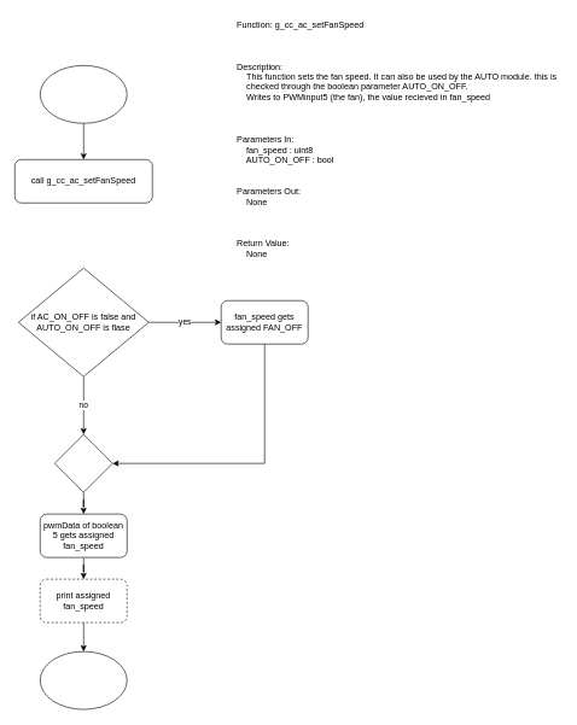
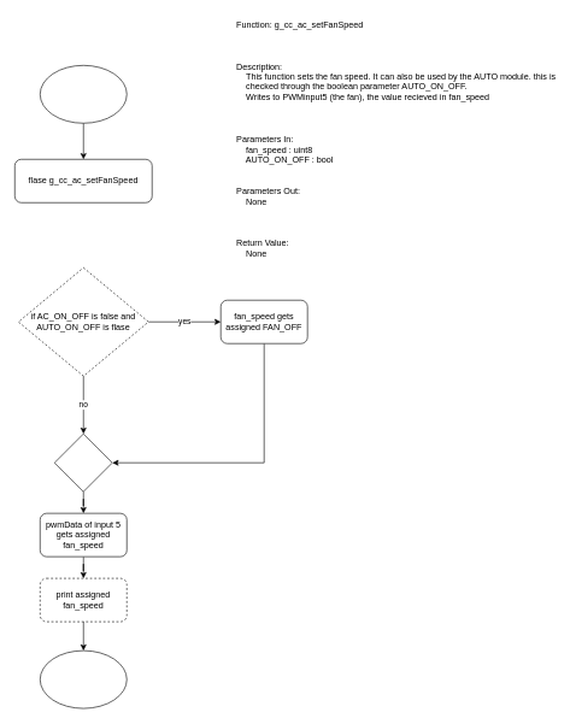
  <mxCell id="0" />
  <mxCell id="1" parent="0" />
  <mxCell id="2" value="Function: g_cc_ac_setFanSpeed&#10;&#10;&#10;&#10;Description:&#10;    This function sets the fan speed. It can also be used by the AUTO module. this is&#10;    checked through the boolean parameter AUTO_ON_OFF.&#10;    Writes to PWMinput5 (the fan), the value recieved in fan_speed&#10;&#10;&#10;&#10;Parameters In:&#10;    fan_speed : uint8&#10;    AUTO_ON_OFF : bool &#10;&#10;&#10;Parameters Out:&#10;    None&#10;&#10;&#10;&#10;Return Value:&#10;    None" style="text;whiteSpace=wrap;" vertex="1" parent="1"><mxGeometry x="325" y="20" width="450" height="360" as="geometry" /></mxCell>
  <mxCell id="3" style="edgeStyle=orthogonalEdgeStyle;rounded=0;orthogonalLoop=1;jettySize=auto;html=1;" edge="1" parent="1" source="4" target="5"><mxGeometry relative="1" as="geometry"><mxPoint x="115" y="230" as="targetPoint" /></mxGeometry></mxCell>
  <mxCell id="4" value="" style="ellipse;whiteSpace=wrap;html=1;" vertex="1" parent="1"><mxGeometry x="55" y="90" width="120" height="80" as="geometry" /></mxCell>
- <mxCell id="5" value="call&amp;nbsp;g_cc_ac_setFanSpeed" style="rounded=1;whiteSpace=wrap;html=1;" vertex="1" parent="1"><mxGeometry x="20" y="220" width="190" height="60" as="geometry" /></mxCell>
+ <mxCell id="5" value="flase&amp;nbsp;g_cc_ac_setFanSpeed" style="rounded=1;whiteSpace=wrap;html=1;" vertex="1" parent="1"><mxGeometry x="20" y="220" width="190" height="60" as="geometry" /></mxCell>
  <mxCell id="6" value="yes" style="edgeStyle=orthogonalEdgeStyle;rounded=0;orthogonalLoop=1;jettySize=auto;html=1;" edge="1" parent="1" source="8" target="10"><mxGeometry relative="1" as="geometry"><mxPoint x="305" y="445" as="targetPoint" /></mxGeometry></mxCell>
  <mxCell id="7" value="no" style="edgeStyle=orthogonalEdgeStyle;rounded=0;orthogonalLoop=1;jettySize=auto;html=1;entryX=0.5;entryY=0;entryDx=0;entryDy=0;" edge="1" parent="1" source="8" target="12"><mxGeometry relative="1" as="geometry" /></mxCell>
- <mxCell id="8" value="if AC_ON_OFF is false and AUTO_ON_OFF is flase" style="rhombus;whiteSpace=wrap;html=1;" vertex="1" parent="1"><mxGeometry x="25" y="370" width="180" height="150" as="geometry" /></mxCell>
+ <mxCell id="8" value="if AC_ON_OFF is false and AUTO_ON_OFF is flase" style="rhombus;whiteSpace=wrap;html=1;dashed=1;" vertex="1" parent="1"><mxGeometry x="25" y="370" width="180" height="150" as="geometry" /></mxCell>
  <mxCell id="9" style="edgeStyle=orthogonalEdgeStyle;rounded=0;orthogonalLoop=1;jettySize=auto;html=1;" edge="1" parent="1" source="10" target="12"><mxGeometry relative="1" as="geometry"><mxPoint x="365" y="650" as="targetPoint" /><Array as="points"><mxPoint x="365" y="640" /></Array></mxGeometry></mxCell>
  <mxCell id="10" value="fan_speed gets assigned FAN_OFF" style="rounded=1;whiteSpace=wrap;html=1;" vertex="1" parent="1"><mxGeometry x="305" y="415" width="120" height="60" as="geometry" /></mxCell>
  <mxCell id="11" style="edgeStyle=orthogonalEdgeStyle;rounded=0;orthogonalLoop=1;jettySize=auto;html=1;" edge="1" parent="1" source="12" target="14"><mxGeometry relative="1" as="geometry"><mxPoint x="115" y="740" as="targetPoint" /></mxGeometry></mxCell>
  <mxCell id="12" value="" style="rhombus;whiteSpace=wrap;html=1;" vertex="1" parent="1"><mxGeometry x="75" y="600" width="80" height="80" as="geometry" /></mxCell>
  <mxCell id="13" style="edgeStyle=orthogonalEdgeStyle;rounded=0;orthogonalLoop=1;jettySize=auto;html=1;" edge="1" parent="1" source="14" target="16"><mxGeometry relative="1" as="geometry"><mxPoint x="115" y="830" as="targetPoint" /></mxGeometry></mxCell>
- <mxCell id="14" value="pwmData of boolean 5 gets assigned fan_speed" style="rounded=1;whiteSpace=wrap;html=1;" vertex="1" parent="1"><mxGeometry x="55" y="710" width="120" height="60" as="geometry" /></mxCell>
+ <mxCell id="14" value="pwmData of input 5 gets assigned fan_speed" style="rounded=1;whiteSpace=wrap;html=1;" vertex="1" parent="1"><mxGeometry x="55" y="710" width="120" height="60" as="geometry" /></mxCell>
  <mxCell id="15" style="edgeStyle=orthogonalEdgeStyle;rounded=0;orthogonalLoop=1;jettySize=auto;html=1;" edge="1" parent="1" source="16" target="17"><mxGeometry relative="1" as="geometry"><mxPoint x="115" y="940" as="targetPoint" /></mxGeometry></mxCell>
  <mxCell id="16" value="print assigned fan_speed" style="rounded=1;whiteSpace=wrap;html=1;dashed=1;" vertex="1" parent="1"><mxGeometry x="55" y="800" width="120" height="60" as="geometry" /></mxCell>
  <mxCell id="17" value="" style="ellipse;whiteSpace=wrap;html=1;labelBackgroundColor=default;" vertex="1" parent="1"><mxGeometry x="55" y="900" width="120" height="80" as="geometry" /></mxCell>
